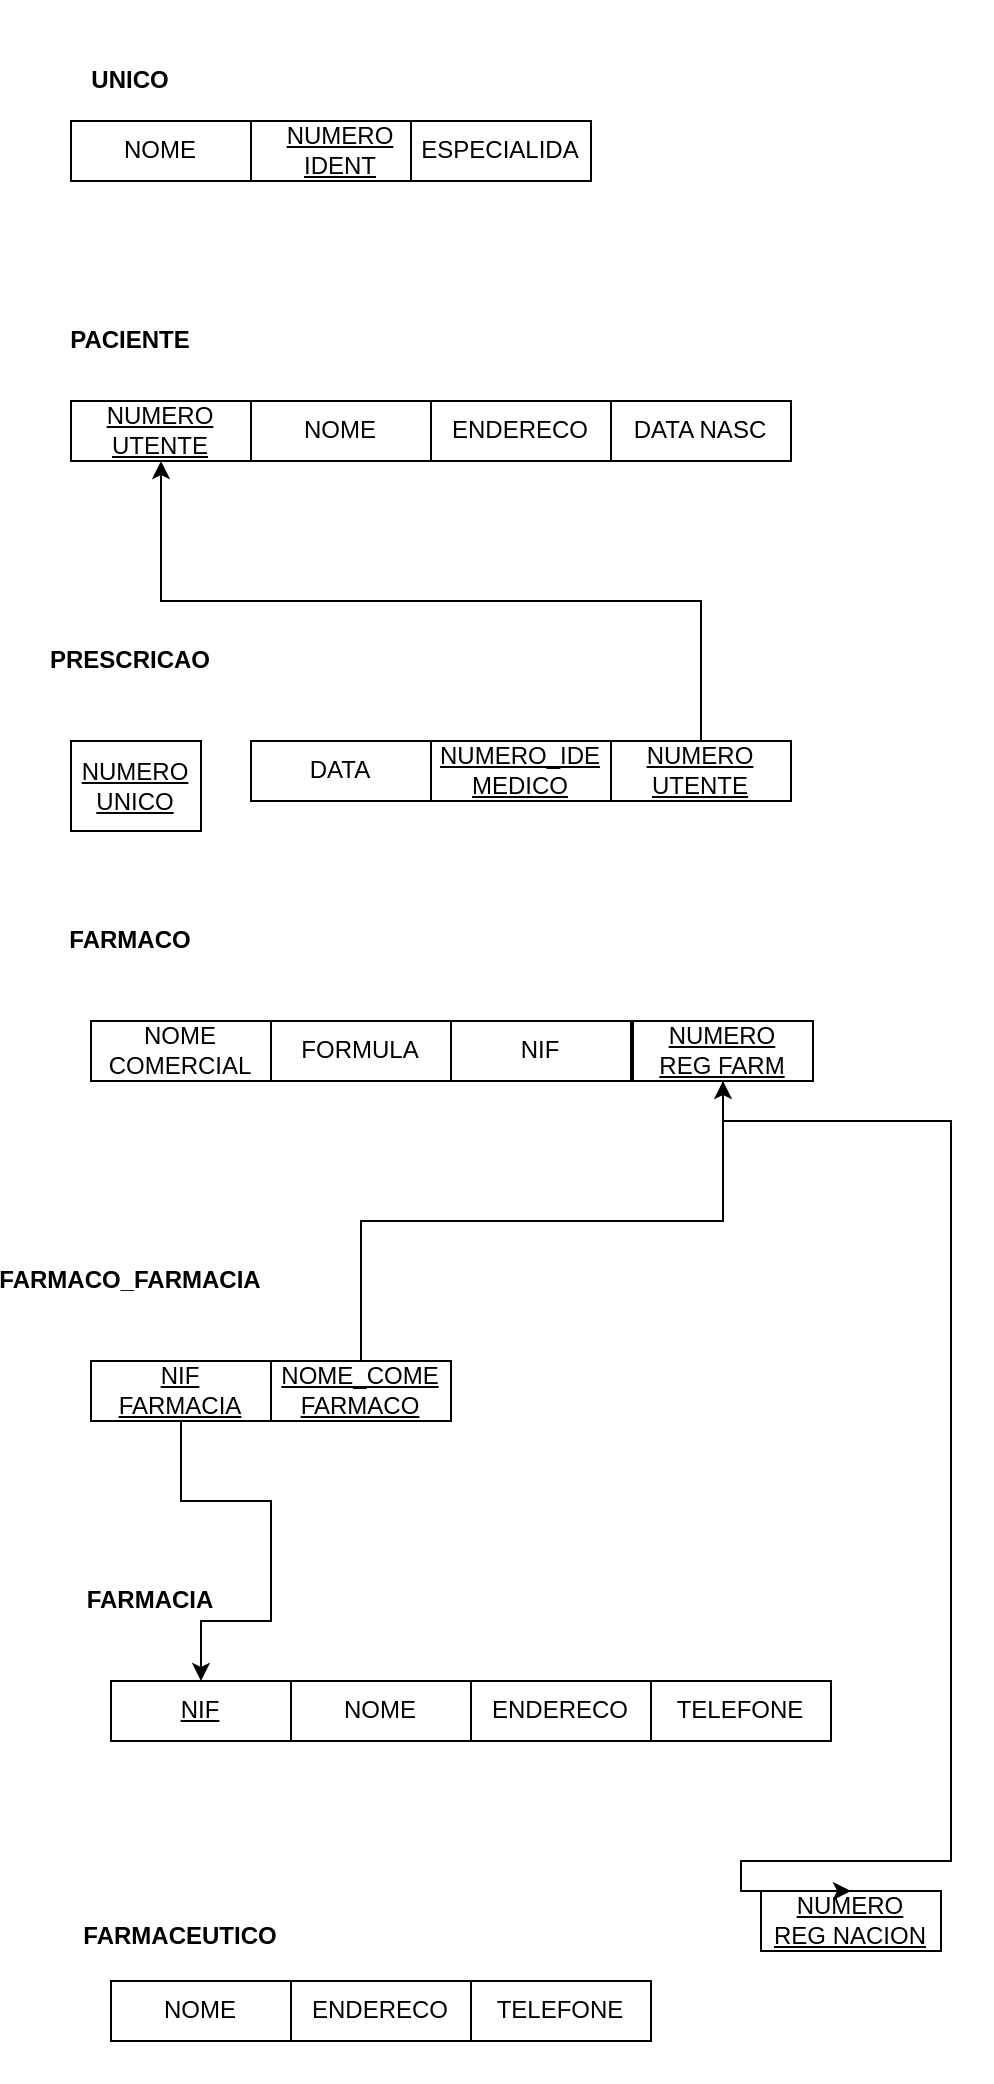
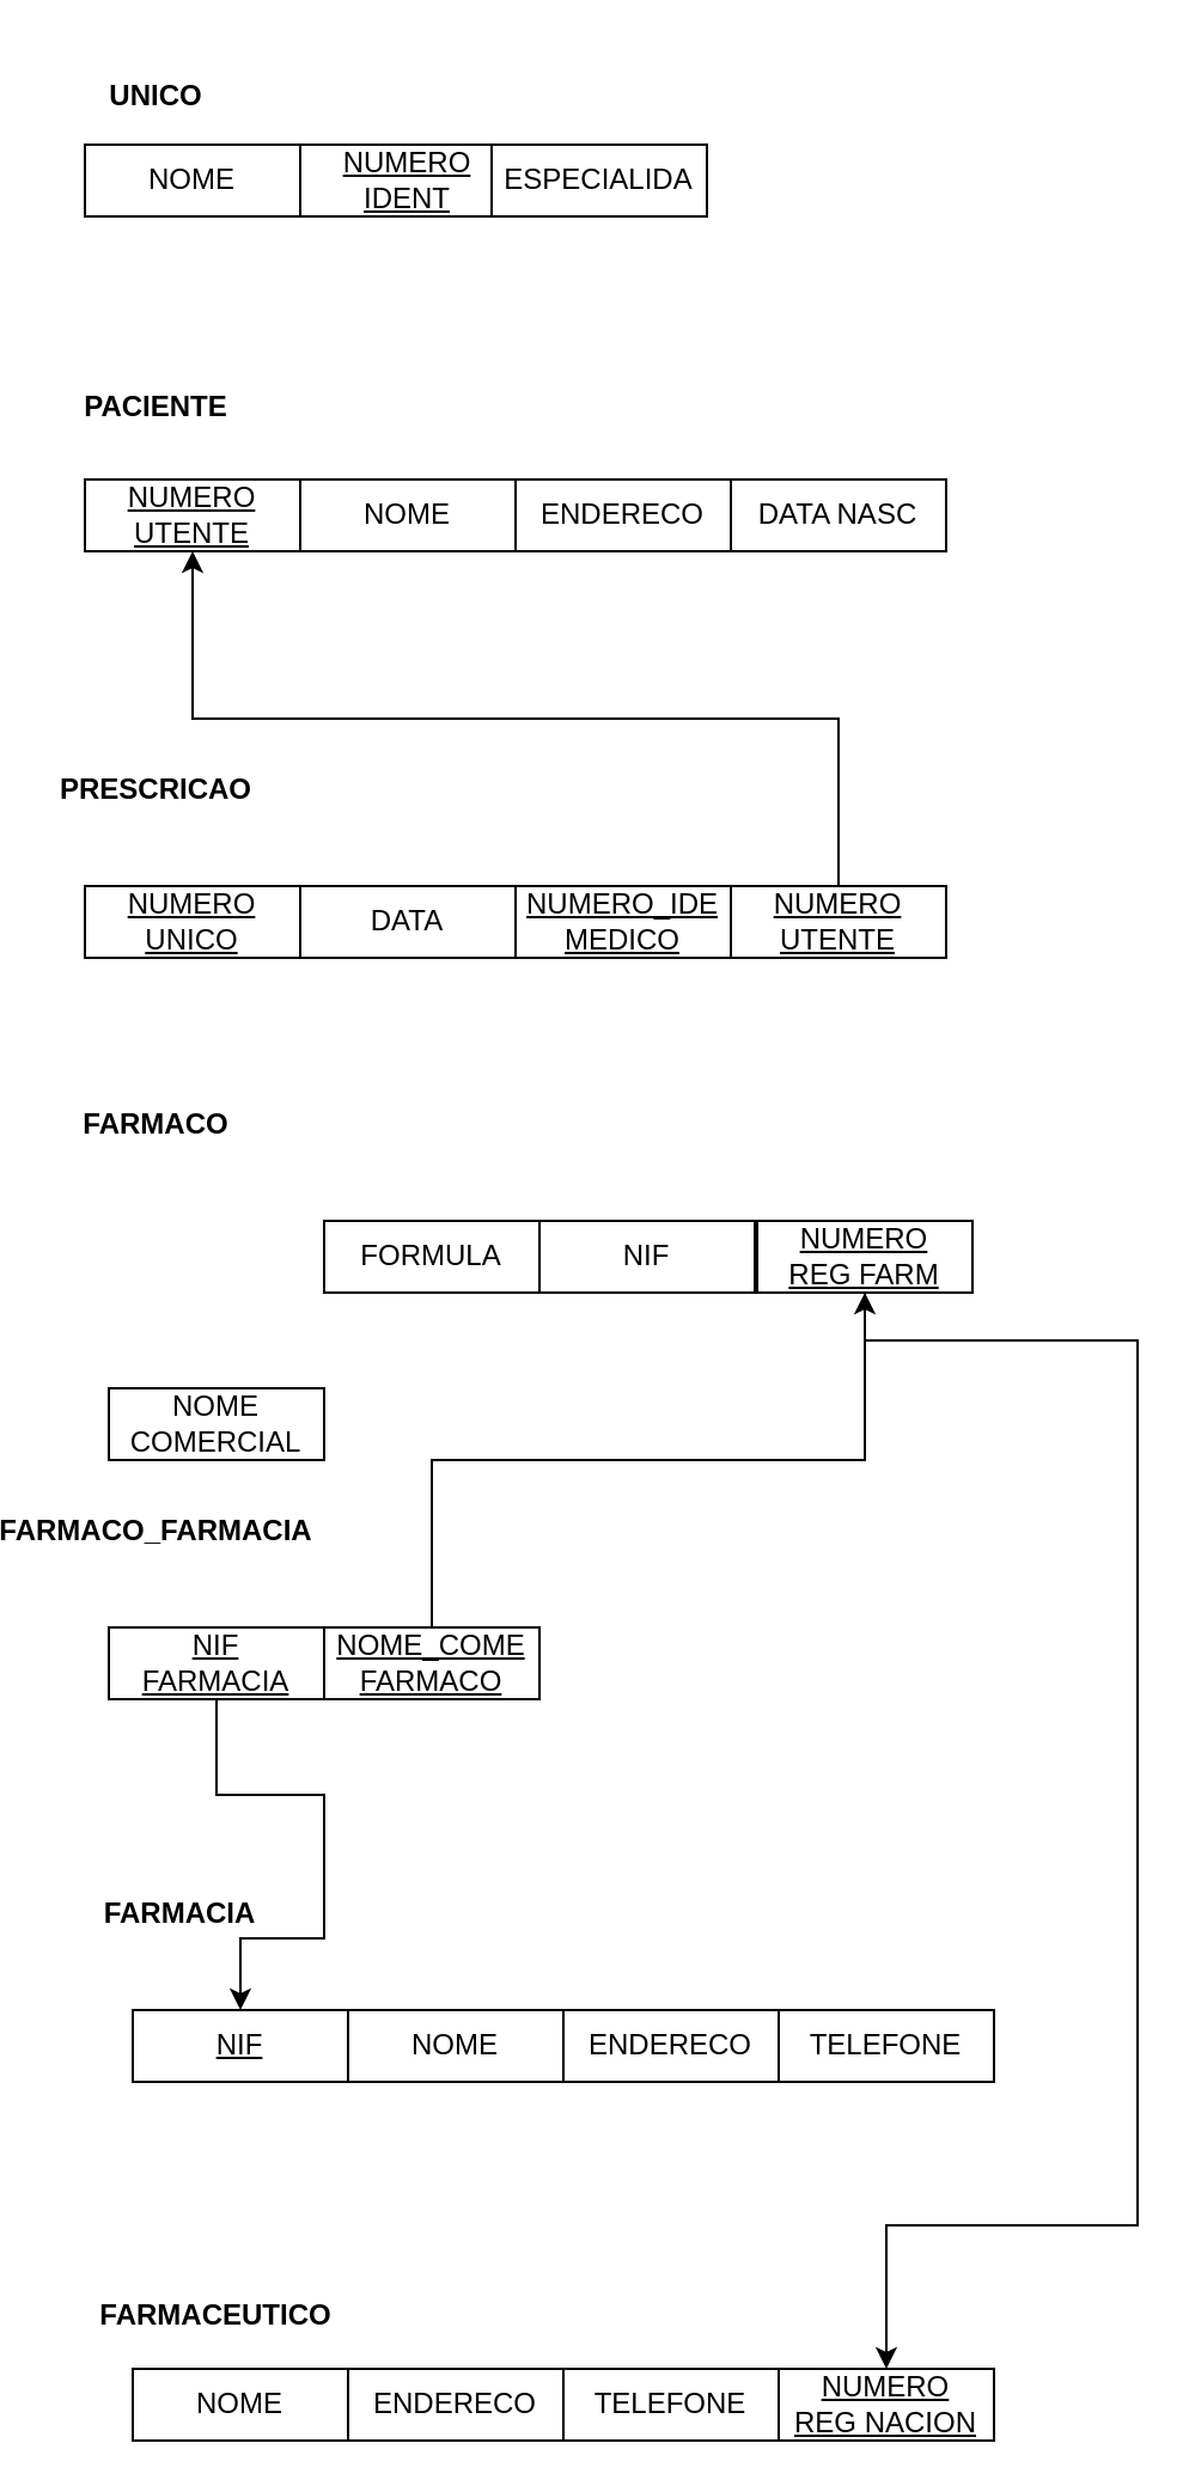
  <mxCell id="0" />
  <mxCell id="1" parent="0" />
  <mxCell id="2" value="&lt;b&gt;UNICO&lt;/b&gt;" style="text;html=1;strokeColor=none;fillColor=none;align=center;verticalAlign=middle;whiteSpace=wrap;rounded=0;" vertex="1" parent="1"><mxGeometry x="20" y="20" width="80" height="40" as="geometry" /></mxCell>
  <mxCell id="3" value="NOME" style="rounded=0;whiteSpace=wrap;html=1;" vertex="1" parent="1"><mxGeometry x="30" y="60" width="90" height="30" as="geometry" /></mxCell>
  <mxCell id="4" value="&lt;u&gt;NUMERO&lt;br&gt;IDENT&lt;br&gt;&lt;/u&gt;" style="rounded=0;whiteSpace=wrap;html=1;" vertex="1" parent="1"><mxGeometry x="120" y="60" width="90" height="30" as="geometry" /></mxCell>
  <mxCell id="5" value="ESPECIALIDA" style="rounded=0;whiteSpace=wrap;html=1;" vertex="1" parent="1"><mxGeometry x="200" y="60" width="90" height="30" as="geometry" /></mxCell>
- <mxCell id="6" value="&lt;u&gt;NUMERO UNICO&lt;/u&gt;" style="rounded=0;whiteSpace=wrap;html=1;" vertex="1" parent="1"><mxGeometry x="30" y="370" width="65" height="45" as="geometry" /></mxCell>
+ <mxCell id="6" value="&lt;u&gt;NUMERO UNICO&lt;/u&gt;" style="rounded=0;whiteSpace=wrap;html=1;" vertex="1" parent="1"><mxGeometry x="30" y="370" width="90" height="30" as="geometry" /></mxCell>
  <mxCell id="7" value="&lt;b&gt;FARMACIA&lt;/b&gt;" style="text;html=1;strokeColor=none;fillColor=none;align=center;verticalAlign=middle;whiteSpace=wrap;rounded=0;" vertex="1" parent="1"><mxGeometry x="30" y="780" width="80" height="40" as="geometry" /></mxCell>
  <mxCell id="8" value="&lt;b&gt;FARMACO&lt;/b&gt;" style="text;html=1;strokeColor=none;fillColor=none;align=center;verticalAlign=middle;whiteSpace=wrap;rounded=0;" vertex="1" parent="1"><mxGeometry x="20" y="450" width="80" height="40" as="geometry" /></mxCell>
  <mxCell id="9" value="&lt;b&gt;PRESCRICAO&lt;/b&gt;" style="text;html=1;strokeColor=none;fillColor=none;align=center;verticalAlign=middle;whiteSpace=wrap;rounded=0;" vertex="1" parent="1"><mxGeometry x="20" y="310" width="80" height="40" as="geometry" /></mxCell>
  <mxCell id="10" value="&lt;b&gt;PACIENTE&lt;/b&gt;" style="text;html=1;strokeColor=none;fillColor=none;align=center;verticalAlign=middle;whiteSpace=wrap;rounded=0;" vertex="1" parent="1"><mxGeometry x="20" y="150" width="80" height="40" as="geometry" /></mxCell>
  <mxCell id="11" value="&lt;b&gt;FARMACEUTICO&lt;br&gt;&lt;/b&gt;" style="text;html=1;strokeColor=none;fillColor=none;align=center;verticalAlign=middle;whiteSpace=wrap;rounded=0;" vertex="1" parent="1"><mxGeometry x="45" y="945" width="80" height="45" as="geometry" /></mxCell>
  <mxCell id="12" value="DATA" style="rounded=0;whiteSpace=wrap;html=1;" vertex="1" parent="1"><mxGeometry x="120" y="370" width="90" height="30" as="geometry" /></mxCell>
  <mxCell id="13" value="&lt;u&gt;NIF&lt;/u&gt;" style="rounded=0;whiteSpace=wrap;html=1;" vertex="1" parent="1"><mxGeometry x="50" y="840" width="90" height="30" as="geometry" /></mxCell>
  <mxCell id="14" value="&lt;u&gt;NUMERO_IDE&lt;br&gt;MEDICO&lt;/u&gt;" style="rounded=0;whiteSpace=wrap;html=1;" vertex="1" parent="1"><mxGeometry x="210" y="370" width="90" height="30" as="geometry" /></mxCell>
- <mxCell id="15" value="NOME&lt;br&gt;COMERCIAL" style="rounded=0;whiteSpace=wrap;html=1;" vertex="1" parent="1"><mxGeometry x="40" y="510" width="90" height="30" as="geometry" /></mxCell>
+ <mxCell id="15" value="NOME&lt;br&gt;COMERCIAL" style="rounded=0;whiteSpace=wrap;html=1;" vertex="1" parent="1"><mxGeometry x="40" y="580" width="90" height="30" as="geometry" /></mxCell>
  <mxCell id="16" value="FORMULA" style="rounded=0;whiteSpace=wrap;html=1;" vertex="1" parent="1"><mxGeometry x="130" y="510" width="90" height="30" as="geometry" /></mxCell>
  <mxCell id="17" value="NOME" style="rounded=0;whiteSpace=wrap;html=1;" vertex="1" parent="1"><mxGeometry x="140" y="840" width="90" height="30" as="geometry" /></mxCell>
  <mxCell id="18" value="NOME" style="rounded=0;whiteSpace=wrap;html=1;" vertex="1" parent="1"><mxGeometry x="120" y="200" width="90" height="30" as="geometry" /></mxCell>
  <mxCell id="19" value="&lt;u&gt;NUMERO UTENTE&lt;/u&gt;" style="rounded=0;whiteSpace=wrap;html=1;" vertex="1" parent="1"><mxGeometry x="30" y="200" width="90" height="30" as="geometry" /></mxCell>
  <mxCell id="20" value="NOME" style="rounded=0;whiteSpace=wrap;html=1;" vertex="1" parent="1"><mxGeometry x="50" y="990" width="90" height="30" as="geometry" /></mxCell>
  <mxCell id="21" value="TELEFONE" style="rounded=0;whiteSpace=wrap;html=1;" vertex="1" parent="1"><mxGeometry x="320" y="840" width="90" height="30" as="geometry" /></mxCell>
- <mxCell id="22" value="&lt;u&gt;NUMERO&lt;br&gt;REG NACION&lt;/u&gt;" style="rounded=0;whiteSpace=wrap;html=1;" vertex="1" parent="1"><mxGeometry x="375" y="945" width="90" height="30" as="geometry" /></mxCell>
+ <mxCell id="22" value="&lt;u&gt;NUMERO&lt;br&gt;REG NACION&lt;/u&gt;" style="rounded=0;whiteSpace=wrap;html=1;" vertex="1" parent="1"><mxGeometry x="320" y="990" width="90" height="30" as="geometry" /></mxCell>
  <mxCell id="23" value="ENDERECO" style="rounded=0;whiteSpace=wrap;html=1;" vertex="1" parent="1"><mxGeometry x="230" y="840" width="90" height="30" as="geometry" /></mxCell>
  <mxCell id="24" value="NIF" style="rounded=0;whiteSpace=wrap;html=1;" vertex="1" parent="1"><mxGeometry x="220" y="510" width="90" height="30" as="geometry" /></mxCell>
  <mxCell id="25" value="TELEFONE" style="rounded=0;whiteSpace=wrap;html=1;" vertex="1" parent="1"><mxGeometry x="230" y="990" width="90" height="30" as="geometry" /></mxCell>
  <mxCell id="26" value="ENDERECO" style="rounded=0;whiteSpace=wrap;html=1;" vertex="1" parent="1"><mxGeometry x="140" y="990" width="90" height="30" as="geometry" /></mxCell>
  <mxCell id="27" value="ENDERECO" style="rounded=0;whiteSpace=wrap;html=1;" vertex="1" parent="1"><mxGeometry x="210" y="200" width="90" height="30" as="geometry" /></mxCell>
  <mxCell id="28" style="edgeStyle=orthogonalEdgeStyle;rounded=0;orthogonalLoop=1;jettySize=auto;html=1;exitX=0.5;exitY=0;exitDx=0;exitDy=0;entryX=0.5;entryY=1;entryDx=0;entryDy=0;" edge="1" parent="1" source="29" target="19"><mxGeometry relative="1" as="geometry" /></mxCell>
  <mxCell id="29" value="&lt;u&gt;NUMERO&lt;br&gt;UTENTE&lt;/u&gt;" style="rounded=0;whiteSpace=wrap;html=1;" vertex="1" parent="1"><mxGeometry x="300" y="370" width="90" height="30" as="geometry" /></mxCell>
  <mxCell id="30" value="DATA NASC" style="rounded=0;whiteSpace=wrap;html=1;" vertex="1" parent="1"><mxGeometry x="300" y="200" width="90" height="30" as="geometry" /></mxCell>
  <mxCell id="31" style="edgeStyle=orthogonalEdgeStyle;rounded=0;orthogonalLoop=1;jettySize=auto;html=1;exitX=0.5;exitY=1;exitDx=0;exitDy=0;entryX=0.5;entryY=0;entryDx=0;entryDy=0;" edge="1" parent="1" source="32" target="22"><mxGeometry relative="1" as="geometry"><Array as="points"><mxPoint x="356" y="560" /><mxPoint x="470" y="560" /><mxPoint x="470" y="930" /><mxPoint x="365" y="930" /></Array></mxGeometry></mxCell>
  <mxCell id="32" value="&lt;u&gt;NUMERO&lt;br&gt;REG FARM&lt;/u&gt;" style="rounded=0;whiteSpace=wrap;html=1;" vertex="1" parent="1"><mxGeometry x="311" y="510" width="90" height="30" as="geometry" /></mxCell>
  <mxCell id="33" value="&lt;b&gt;FARMACO_FARMACIA&lt;/b&gt;" style="text;html=1;strokeColor=none;fillColor=none;align=center;verticalAlign=middle;whiteSpace=wrap;rounded=0;" vertex="1" parent="1"><mxGeometry x="20" y="620" width="80" height="40" as="geometry" /></mxCell>
  <mxCell id="34" style="edgeStyle=orthogonalEdgeStyle;rounded=0;orthogonalLoop=1;jettySize=auto;html=1;exitX=0.5;exitY=1;exitDx=0;exitDy=0;" edge="1" parent="1" source="35" target="13"><mxGeometry relative="1" as="geometry"><Array as="points"><mxPoint x="85" y="750" /><mxPoint x="130" y="750" /><mxPoint x="130" y="810" /><mxPoint x="95" y="810" /></Array></mxGeometry></mxCell>
  <mxCell id="35" value="&lt;u&gt;NIF&lt;br&gt;FARMACIA&lt;br&gt;&lt;/u&gt;" style="rounded=0;whiteSpace=wrap;html=1;" vertex="1" parent="1"><mxGeometry x="40" y="680" width="90" height="30" as="geometry" /></mxCell>
  <mxCell id="36" style="edgeStyle=orthogonalEdgeStyle;rounded=0;orthogonalLoop=1;jettySize=auto;html=1;exitX=0.5;exitY=0;exitDx=0;exitDy=0;" edge="1" parent="1" source="37" target="32"><mxGeometry relative="1" as="geometry" /></mxCell>
  <mxCell id="37" value="&lt;u&gt;NOME_COME&lt;br&gt;FARMACO&lt;/u&gt;" style="rounded=0;whiteSpace=wrap;html=1;" vertex="1" parent="1"><mxGeometry x="130" y="680" width="90" height="30" as="geometry" /></mxCell>
